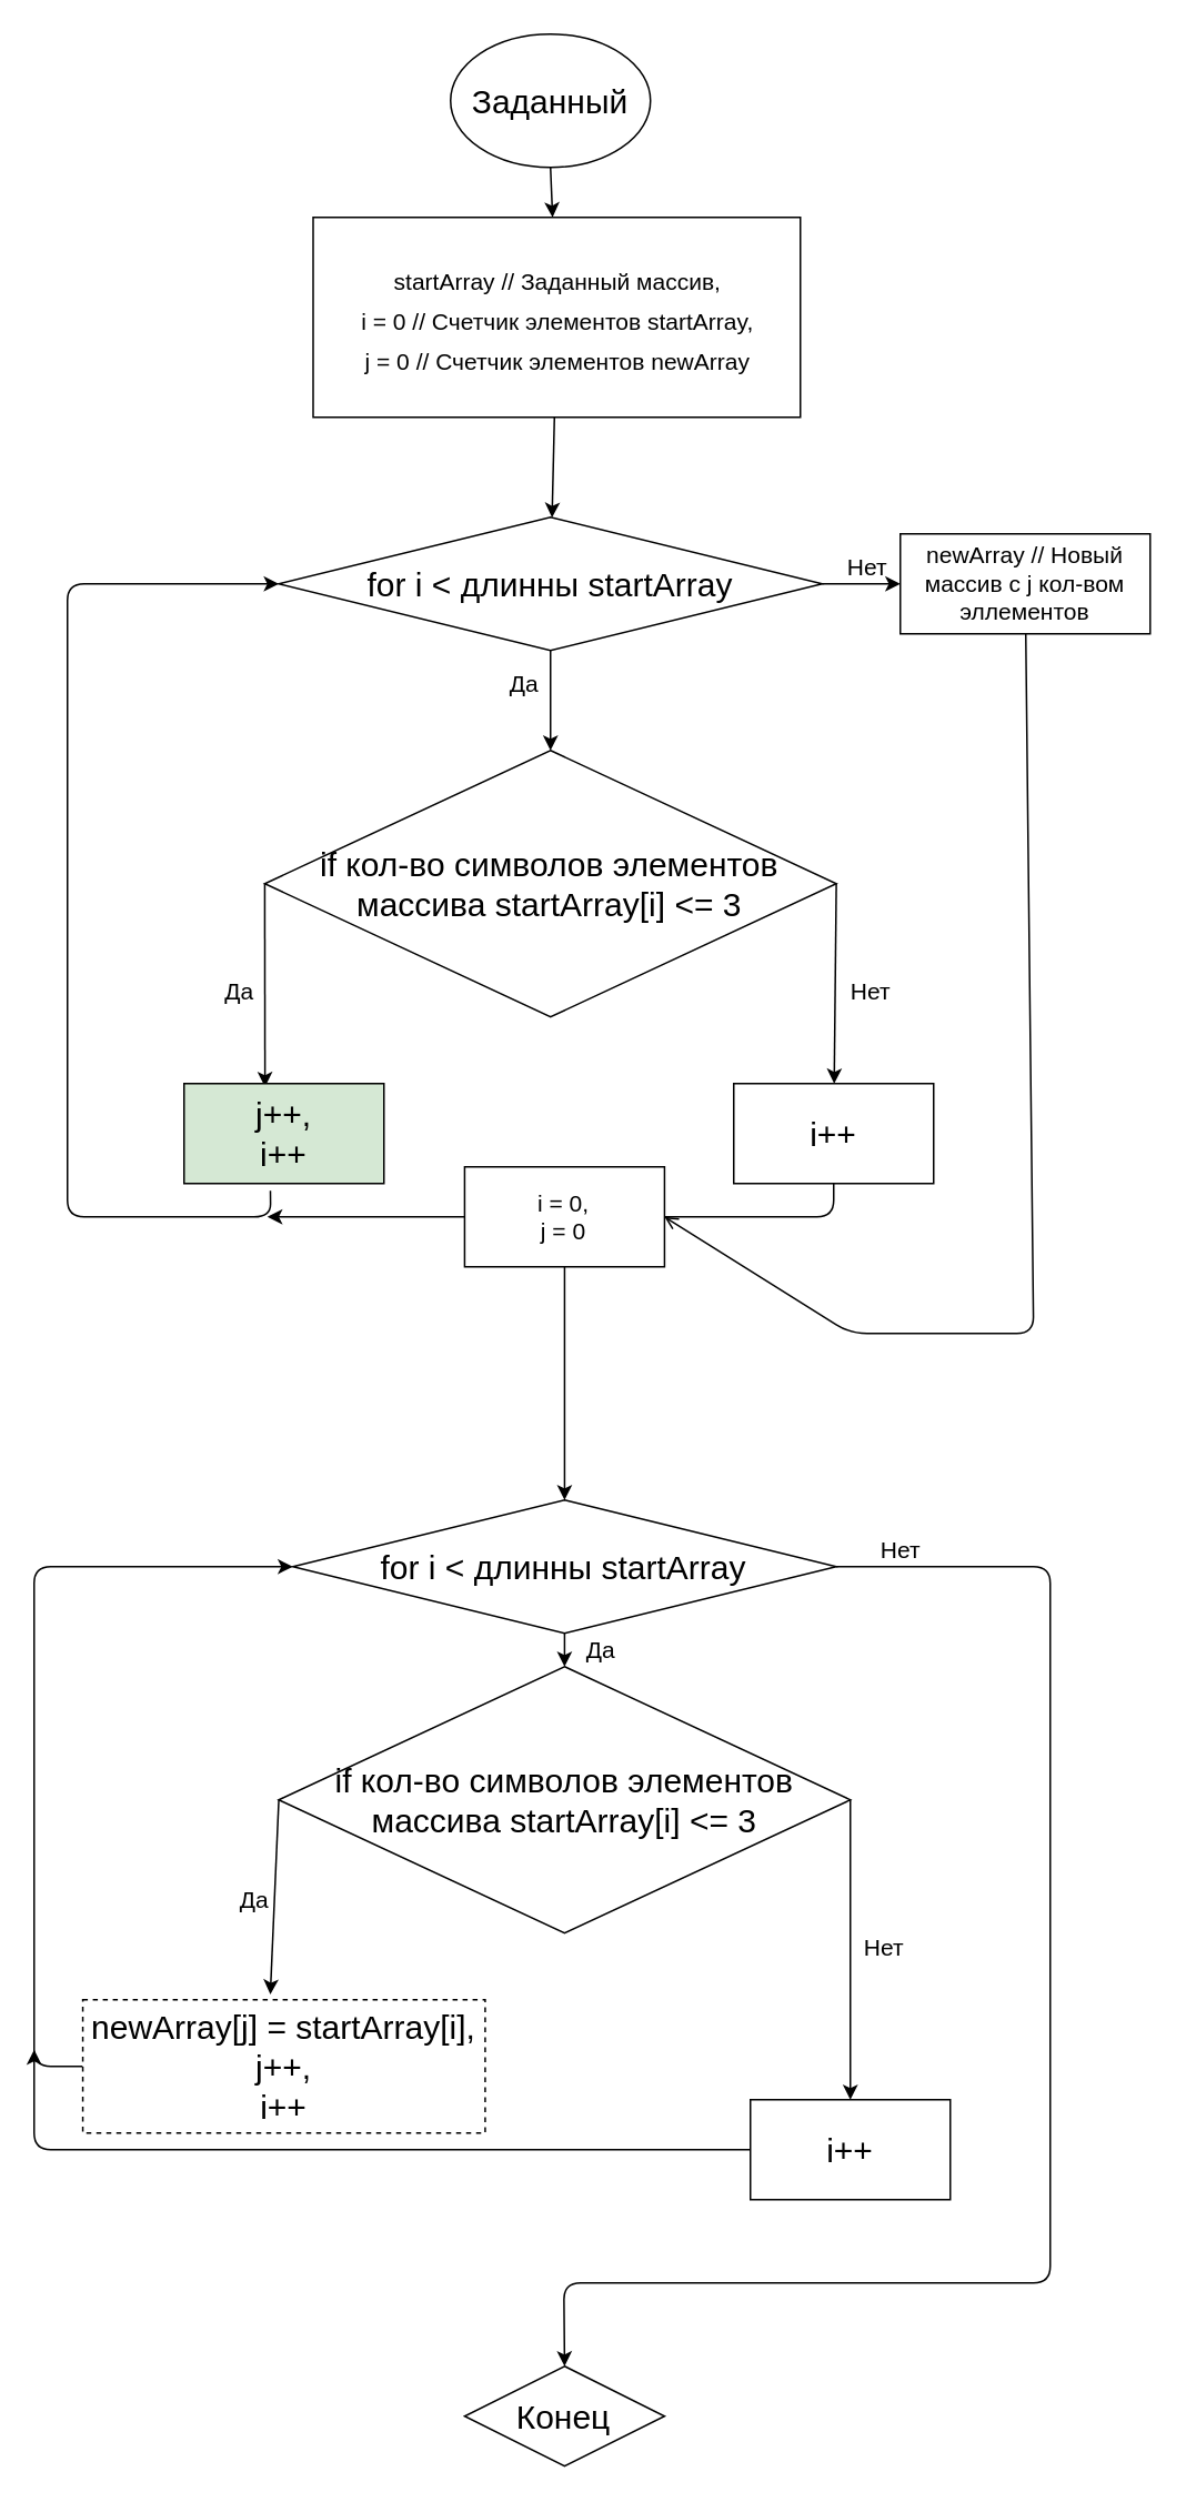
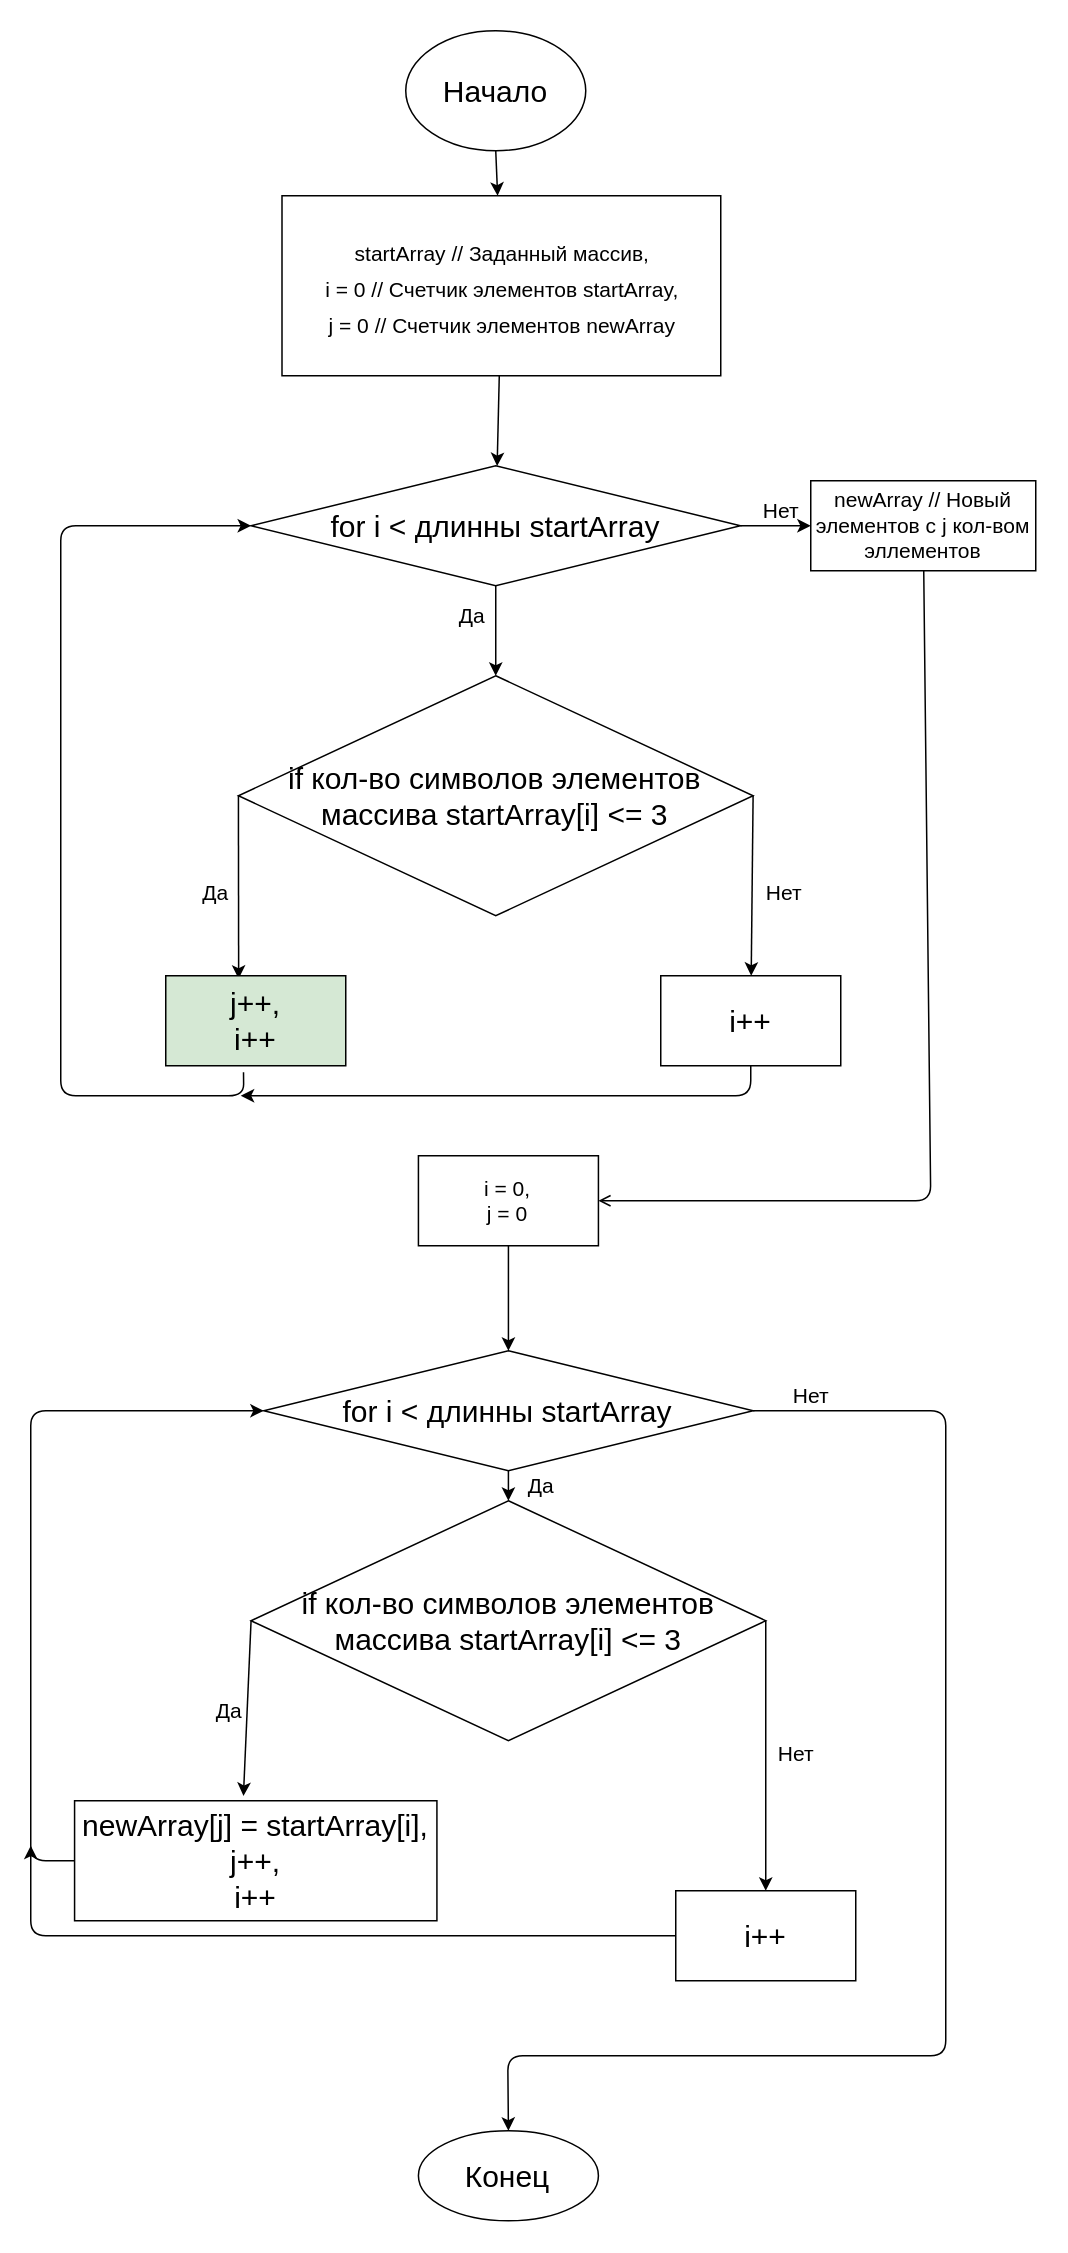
  <mxCell id="0" />
  <mxCell id="1" parent="0" />
  <mxCell id="2" style="edgeStyle=none;html=1;exitX=0.5;exitY=1;exitDx=0;exitDy=0;fontSize=20;" edge="1" parent="1" source="3" target="5"><mxGeometry relative="1" as="geometry"><mxPoint x="330" y="130" as="targetPoint" /></mxGeometry></mxCell>
- <mxCell id="3" value="&lt;font style=&quot;font-size: 20px&quot;&gt;Заданный&lt;/font&gt;" style="ellipse;whiteSpace=wrap;html=1;" vertex="1" parent="1"><mxGeometry x="270" y="20" width="120" height="80" as="geometry" /></mxCell>
+ <mxCell id="3" value="&lt;font style=&quot;font-size: 20px&quot;&gt;Начало&lt;/font&gt;" style="ellipse;whiteSpace=wrap;html=1;" vertex="1" parent="1"><mxGeometry x="270" y="20" width="120" height="80" as="geometry" /></mxCell>
  <mxCell id="4" value="" style="edgeStyle=none;html=1;fontSize=14;" edge="1" parent="1" source="5" target="8"><mxGeometry relative="1" as="geometry" /></mxCell>
  <mxCell id="5" value="&lt;font style=&quot;font-size: 14px&quot;&gt;startArray // Заданный массив,&lt;br&gt;i = 0 // Счетчик элементов startArray,&lt;br&gt;j = 0 // Счетчик элементов newArray&lt;br&gt;&lt;/font&gt;" style="rounded=0;whiteSpace=wrap;html=1;fontSize=20;" vertex="1" parent="1"><mxGeometry x="187.5" y="130" width="292.5" height="120" as="geometry" /></mxCell>
  <mxCell id="6" value="" style="edgeStyle=none;html=1;fontSize=14;" edge="1" parent="1" source="8" target="11"><mxGeometry relative="1" as="geometry" /></mxCell>
  <mxCell id="7" value="" style="edgeStyle=none;html=1;fontSize=14;" edge="1" parent="1" source="8" target="17"><mxGeometry relative="1" as="geometry" /></mxCell>
  <mxCell id="8" value="for i &amp;lt; длинны startArray" style="rhombus;whiteSpace=wrap;html=1;fontSize=20;rounded=0;" vertex="1" parent="1"><mxGeometry x="166.88" y="310" width="326.25" height="80" as="geometry" /></mxCell>
  <mxCell id="9" value="" style="edgeStyle=none;html=1;fontSize=14;exitX=0;exitY=0.5;exitDx=0;exitDy=0;entryX=0.405;entryY=0.033;entryDx=0;entryDy=0;entryPerimeter=0;" edge="1" parent="1" source="11" target="13"><mxGeometry relative="1" as="geometry" /></mxCell>
  <mxCell id="10" value="" style="edgeStyle=none;html=1;fontSize=14;exitX=1;exitY=0.5;exitDx=0;exitDy=0;" edge="1" parent="1" source="11" target="15"><mxGeometry relative="1" as="geometry"><mxPoint x="510" y="560" as="sourcePoint" /></mxGeometry></mxCell>
  <mxCell id="11" value="if кол-во символов элементов массива startArray[i] &amp;lt;= 3" style="rhombus;whiteSpace=wrap;html=1;fontSize=20;rounded=0;" vertex="1" parent="1"><mxGeometry x="158.44" y="450" width="343.13" height="160" as="geometry" /></mxCell>
  <mxCell id="12" style="edgeStyle=none;html=1;exitX=0.432;exitY=1.073;exitDx=0;exitDy=0;entryX=0;entryY=0.5;entryDx=0;entryDy=0;fontSize=14;exitPerimeter=0;" edge="1" parent="1" source="13" target="8"><mxGeometry relative="1" as="geometry"><Array as="points"><mxPoint x="162" y="730" /><mxPoint x="40" y="730" /><mxPoint x="40" y="350" /></Array></mxGeometry></mxCell>
  <mxCell id="13" value="j++,&lt;br&gt;i++" style="whiteSpace=wrap;html=1;fontSize=20;rounded=0;fillColor=#d5e8d4;" vertex="1" parent="1"><mxGeometry x="110" y="650" width="120" height="60" as="geometry" /></mxCell>
  <mxCell id="14" style="edgeStyle=none;html=1;fontSize=14;" edge="1" parent="1" source="15"><mxGeometry relative="1" as="geometry"><mxPoint x="160" y="730" as="targetPoint" /><Array as="points"><mxPoint x="500" y="730" /></Array></mxGeometry></mxCell>
  <mxCell id="15" value="i++" style="whiteSpace=wrap;html=1;fontSize=20;rounded=0;" vertex="1" parent="1"><mxGeometry x="439.995" y="650" width="120" height="60" as="geometry" /></mxCell>
  <mxCell id="16" value="" style="edgeStyle=none;html=1;fontSize=14;entryX=1;entryY=0.5;entryDx=0;entryDy=0;endArrow=open;" edge="1" parent="1" source="17" target="27"><mxGeometry relative="1" as="geometry"><mxPoint x="338" y="870" as="targetPoint" /><Array as="points"><mxPoint x="620" y="800" /><mxPoint x="510" y="800" /></Array></mxGeometry></mxCell>
- <mxCell id="17" value="&lt;span&gt;newArray // Новый массив с j кол-вом эллементов&lt;br&gt;&lt;/span&gt;" style="rounded=0;whiteSpace=wrap;html=1;fontSize=14;" vertex="1" parent="1"><mxGeometry x="540" y="320" width="150" height="60" as="geometry" /></mxCell>
+ <mxCell id="17" value="&lt;span&gt;newArray // Новый элементов с j кол-вом эллементов&lt;br&gt;&lt;/span&gt;" style="rounded=0;whiteSpace=wrap;html=1;fontSize=14;" vertex="1" parent="1"><mxGeometry x="540" y="320" width="150" height="60" as="geometry" /></mxCell>
  <mxCell id="18" style="edgeStyle=none;html=1;exitX=0.5;exitY=1;exitDx=0;exitDy=0;entryX=0.5;entryY=0;entryDx=0;entryDy=0;fontSize=14;" edge="1" parent="1" source="20" target="23"><mxGeometry relative="1" as="geometry" /></mxCell>
  <mxCell id="19" value="" style="edgeStyle=none;html=1;fontSize=14;entryX=0.5;entryY=0;entryDx=0;entryDy=0;exitX=1;exitY=0.5;exitDx=0;exitDy=0;" edge="1" parent="1" source="20" target="30"><mxGeometry relative="1" as="geometry"><mxPoint x="330" y="1370" as="targetPoint" /><Array as="points"><mxPoint x="630" y="940" /><mxPoint x="630" y="1370" /><mxPoint x="338" y="1370" /></Array></mxGeometry></mxCell>
  <mxCell id="20" value="for i &amp;lt; длинны startArray" style="rhombus;whiteSpace=wrap;html=1;fontSize=20;rounded=0;" vertex="1" parent="1"><mxGeometry x="175.32" y="900" width="326.25" height="80" as="geometry" /></mxCell>
  <mxCell id="21" value="" style="edgeStyle=none;html=1;fontSize=14;exitX=0;exitY=0.5;exitDx=0;exitDy=0;entryX=0.466;entryY=-0.04;entryDx=0;entryDy=0;entryPerimeter=0;" edge="1" parent="1" source="23" target="25"><mxGeometry relative="1" as="geometry"><Array as="points" /></mxGeometry></mxCell>
  <mxCell id="22" value="" style="edgeStyle=none;html=1;fontSize=14;exitX=1;exitY=0.5;exitDx=0;exitDy=0;" edge="1" parent="1" source="23" target="29"><mxGeometry relative="1" as="geometry" /></mxCell>
  <mxCell id="23" value="if кол-во символов элементов массива startArray[i] &amp;lt;= 3" style="rhombus;whiteSpace=wrap;html=1;fontSize=20;rounded=0;" vertex="1" parent="1"><mxGeometry x="166.88" y="1000" width="343.13" height="160" as="geometry" /></mxCell>
  <mxCell id="24" style="edgeStyle=none;html=1;fontSize=14;exitX=0;exitY=0.5;exitDx=0;exitDy=0;entryX=0;entryY=0.5;entryDx=0;entryDy=0;" edge="1" parent="1" source="25" target="20"><mxGeometry relative="1" as="geometry"><mxPoint x="20" y="1000" as="targetPoint" /><Array as="points"><mxPoint x="20" y="1240" /><mxPoint x="20" y="940" /></Array></mxGeometry></mxCell>
- <mxCell id="25" value="newArray[j] = startArray[i],&lt;br&gt;j++,&lt;br&gt;i++" style="whiteSpace=wrap;html=1;fontSize=20;rounded=0;dashed=1;" vertex="1" parent="1"><mxGeometry x="49.22" y="1200" width="241.56" height="80" as="geometry" /></mxCell>
+ <mxCell id="25" value="newArray[j] = startArray[i],&lt;br&gt;j++,&lt;br&gt;i++" style="whiteSpace=wrap;html=1;fontSize=20;rounded=0;" vertex="1" parent="1"><mxGeometry x="49.22" y="1200" width="241.56" height="80" as="geometry" /></mxCell>
  <mxCell id="26" style="edgeStyle=none;html=1;entryX=0.5;entryY=0;entryDx=0;entryDy=0;fontSize=14;" edge="1" parent="1" source="27" target="20"><mxGeometry relative="1" as="geometry" /></mxCell>
- <mxCell id="27" value="i = 0,&lt;br&gt;j = 0" style="rounded=0;whiteSpace=wrap;html=1;fontSize=14;" vertex="1" parent="1"><mxGeometry x="278.45" y="700" width="120" height="60" as="geometry" /></mxCell>
+ <mxCell id="27" value="i = 0,&lt;br&gt;j = 0" style="rounded=0;whiteSpace=wrap;html=1;fontSize=14;" vertex="1" parent="1"><mxGeometry x="278.45" y="770" width="120" height="60" as="geometry" /></mxCell>
  <mxCell id="28" style="edgeStyle=none;html=1;exitX=0;exitY=0.5;exitDx=0;exitDy=0;fontSize=14;" edge="1" parent="1" source="29"><mxGeometry relative="1" as="geometry"><mxPoint x="20" y="1230" as="targetPoint" /><Array as="points"><mxPoint x="20" y="1290" /></Array></mxGeometry></mxCell>
  <mxCell id="29" value="i++" style="whiteSpace=wrap;html=1;fontSize=20;rounded=0;" vertex="1" parent="1"><mxGeometry x="449.995" y="1260" width="120" height="60" as="geometry" /></mxCell>
- <mxCell id="30" value="Конец" style="rhombus;whiteSpace=wrap;html=1;fontSize=20;" vertex="1" parent="1"><mxGeometry x="278.455" y="1420" width="120" height="60" as="geometry" /></mxCell>
+ <mxCell id="30" value="Конец" style="ellipse;whiteSpace=wrap;html=1;fontSize=20;rounded=0;" vertex="1" parent="1"><mxGeometry x="278.455" y="1420" width="120" height="60" as="geometry" /></mxCell>
  <mxCell id="31" value="Да" style="text;html=1;align=center;verticalAlign=middle;resizable=0;points=[];autosize=1;strokeColor=none;fillColor=none;fontSize=14;" vertex="1" parent="1"><mxGeometry x="345" y="980" width="30" height="20" as="geometry" /></mxCell>
  <mxCell id="32" value="Нет" style="text;html=1;align=center;verticalAlign=middle;resizable=0;points=[];autosize=1;strokeColor=none;fillColor=none;fontSize=14;" vertex="1" parent="1"><mxGeometry x="520" y="920" width="40" height="20" as="geometry" /></mxCell>
  <mxCell id="33" value="Да" style="text;html=1;align=center;verticalAlign=middle;resizable=0;points=[];autosize=1;strokeColor=none;fillColor=none;fontSize=14;" vertex="1" parent="1"><mxGeometry x="299" y="400" width="30" height="20" as="geometry" /></mxCell>
  <mxCell id="34" value="Да" style="text;html=1;align=center;verticalAlign=middle;resizable=0;points=[];autosize=1;strokeColor=none;fillColor=none;fontSize=14;" vertex="1" parent="1"><mxGeometry x="128.44" y="585" width="30" height="20" as="geometry" /></mxCell>
  <mxCell id="35" value="Да" style="text;html=1;align=center;verticalAlign=middle;resizable=0;points=[];autosize=1;strokeColor=none;fillColor=none;fontSize=14;" vertex="1" parent="1"><mxGeometry x="136.88" y="1130" width="30" height="20" as="geometry" /></mxCell>
  <mxCell id="36" value="Нет" style="text;html=1;align=center;verticalAlign=middle;resizable=0;points=[];autosize=1;strokeColor=none;fillColor=none;fontSize=14;" vertex="1" parent="1"><mxGeometry x="500" y="330" width="40" height="20" as="geometry" /></mxCell>
  <mxCell id="37" value="Нет" style="text;html=1;align=center;verticalAlign=middle;resizable=0;points=[];autosize=1;strokeColor=none;fillColor=none;fontSize=14;" vertex="1" parent="1"><mxGeometry x="501.57" y="585" width="40" height="20" as="geometry" /></mxCell>
  <mxCell id="38" value="Нет" style="text;html=1;align=center;verticalAlign=middle;resizable=0;points=[];autosize=1;strokeColor=none;fillColor=none;fontSize=14;" vertex="1" parent="1"><mxGeometry x="510.01" y="1159" width="40" height="20" as="geometry" /></mxCell>
